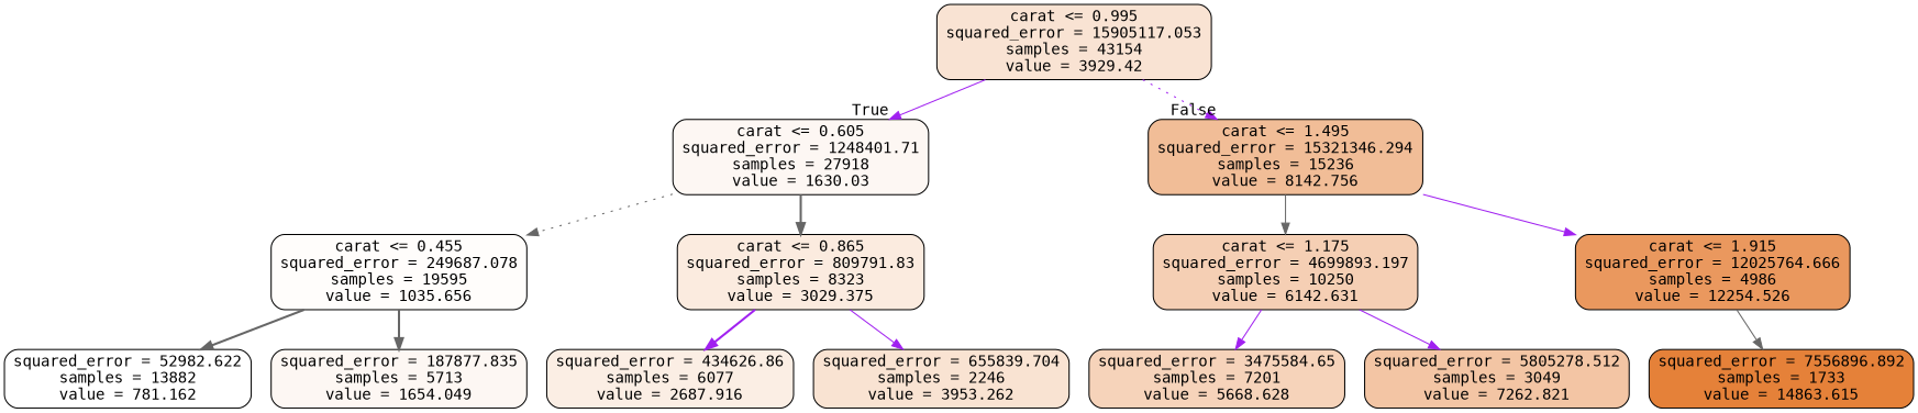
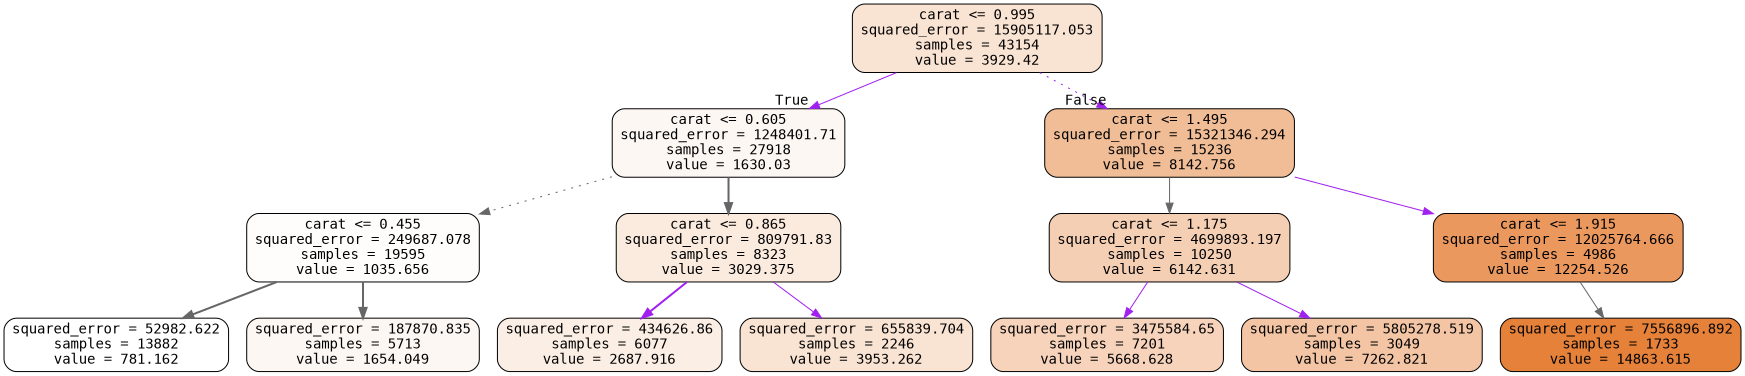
  digraph {
    fontname="DejaVu Sans Mono"
    node [color=black fillcolor="#fdf7f3" fontname="DejaVu Sans Mono" shape=box style="filled, rounded"]
    edge [color=purple fontname="DejaVu Sans Mono" style=solid]
    n1 [fillcolor="#f9e3d3" label="carat <= 0.995\nsquared_error = 15905117.053\nsamples = 43154\nvalue = 3929.42"]
    n2 [label="carat <= 0.605\nsquared_error = 1248401.71\nsamples = 27918\nvalue = 1630.03"]
    n3 [fillcolor="#f1bd97" label="carat <= 1.495\nsquared_error = 15321346.294\nsamples = 15236\nvalue = 8142.756"]
    n4 [fillcolor="#fffdfb" label="carat <= 0.455\nsquared_error = 249687.078\nsamples = 19595\nvalue = 1035.656"]
    n5 [fillcolor="#fbebdf" label="carat <= 0.865\nsquared_error = 809791.83\nsamples = 8323\nvalue = 3029.375"]
    n6 [fillcolor="#f5cfb4" label="carat <= 1.175\nsquared_error = 4699893.197\nsamples = 10250\nvalue = 6142.631"]
    n7 [fillcolor="#ea985e" label="carat <= 1.915\nsquared_error = 12025764.666\nsamples = 4986\nvalue = 12254.526"]
    n8 [fillcolor="#ffffff" label="squared_error = 52982.622\nsamples = 13882\nvalue = 781.162"]
-   n9 [label="squared_error = 187877.835\nsamples = 5713\nvalue = 1654.049"]
+   n9 [label="squared_error = 187870.835\nsamples = 5713\nvalue = 1654.049"]
    n10 [fillcolor="#fbeee4" label="squared_error = 434626.86\nsamples = 6077\nvalue = 2687.916"]
    n11 [fillcolor="#f9e3d2" label="squared_error = 655839.704\nsamples = 2246\nvalue = 3953.262"]
    n12 [fillcolor="#f6d3ba" label="squared_error = 3475584.65\nsamples = 7201\nvalue = 5668.628"]
-   n13 [fillcolor="#f3c5a4" label="squared_error = 5805278.512\nsamples = 3049\nvalue = 7262.821"]
+   n13 [fillcolor="#f3c5a4" label="squared_error = 5805278.519\nsamples = 3049\nvalue = 7262.821"]
    n14 [fillcolor="#e58139" label="squared_error = 7556896.892\nsamples = 1733\nvalue = 14863.615"]
    n1 -> n2 [headlabel=True labelangle=45 labeldistance=2.5]
    n1 -> n3 [headlabel=False labelangle=-45 labeldistance=2.5 style=dotted]
    n2 -> n4 [color=gray40 style=dotted]
    n2 -> n5 [color=gray40 style=bold]
    n3 -> n6 [color=gray40]
    n3 -> n7
    n4 -> n8 [color=gray40 style=bold]
    n4 -> n9 [color=gray40 style=bold]
    n5 -> n10 [style=bold]
    n5 -> n11
    n6 -> n12
    n6 -> n13
    n7 -> n14 [color=gray40]
  }
